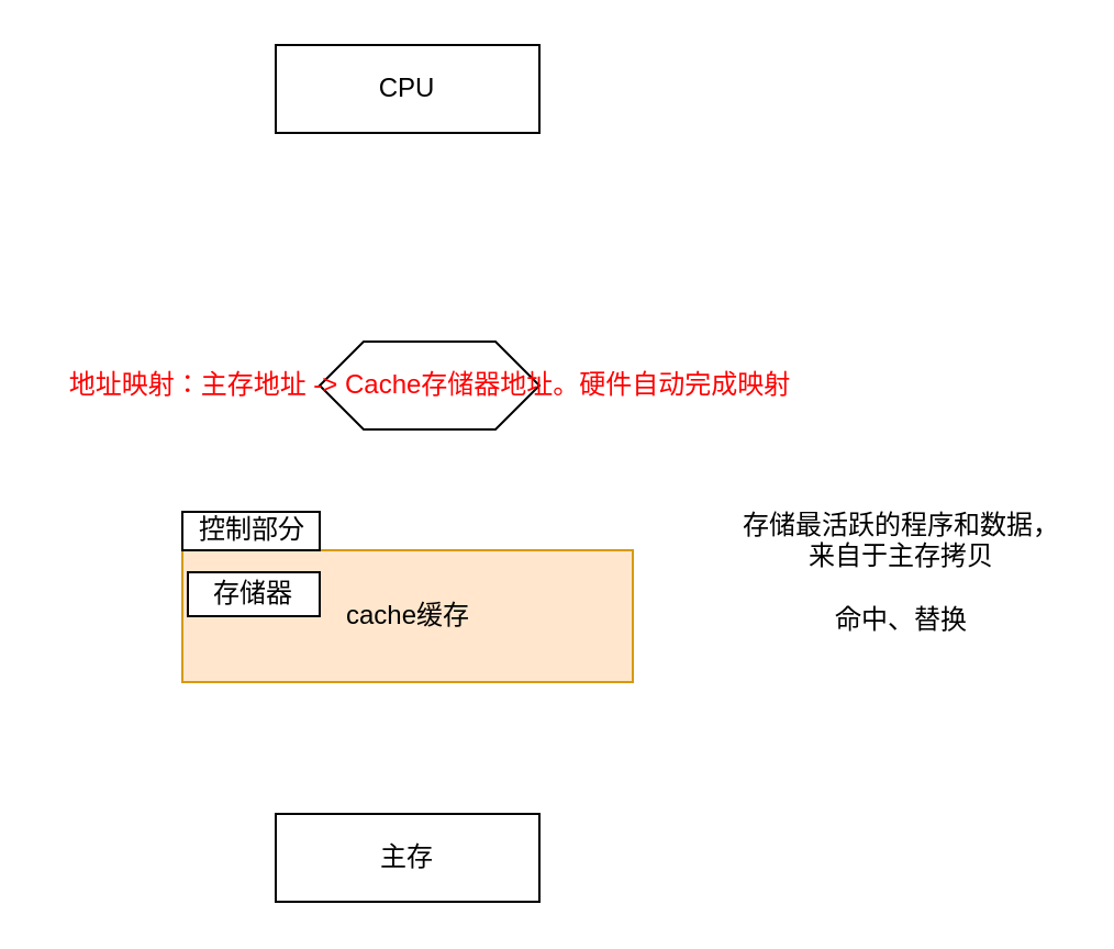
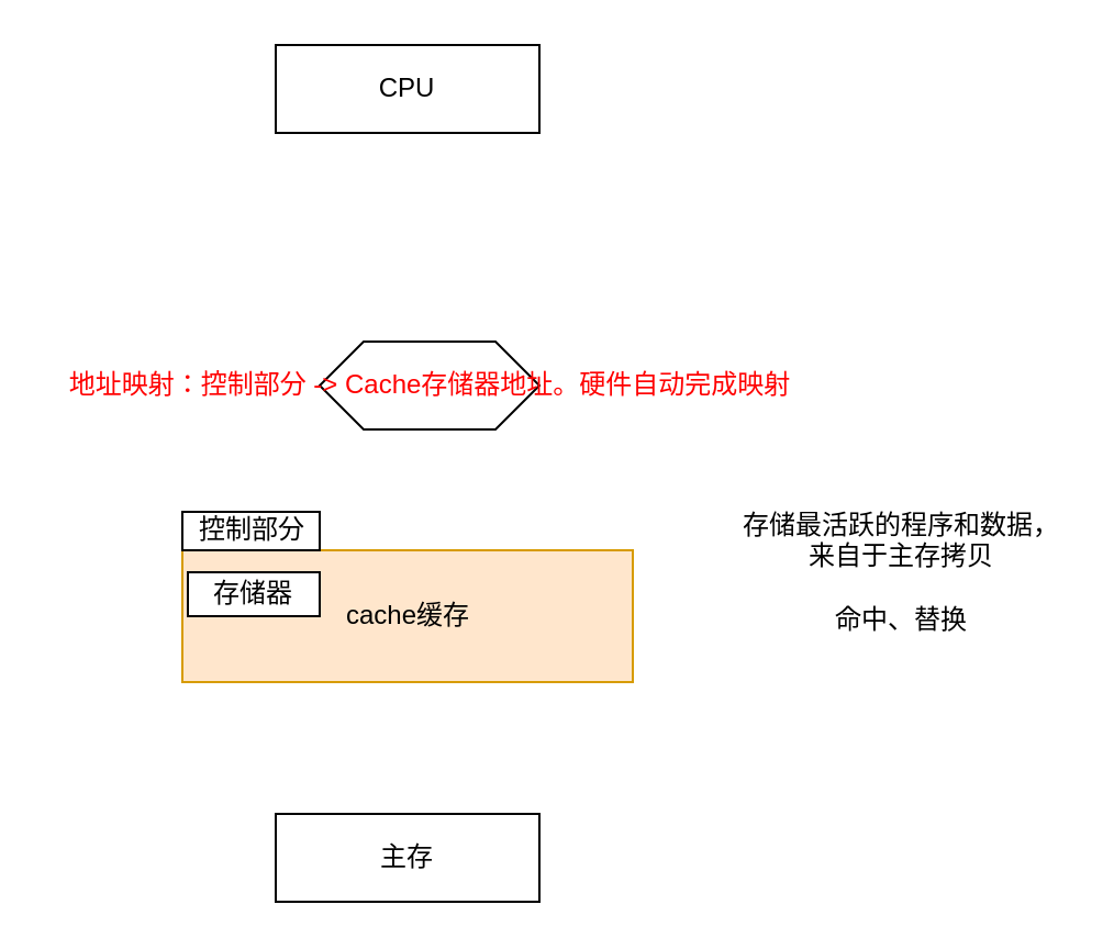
  <mxCell id="0" />
  <mxCell id="1" parent="0" />
  <mxCell id="2" value="CPU" style="rounded=0;whiteSpace=wrap;html=1;" vertex="1" parent="1"><mxGeometry x="125" y="20" width="120" height="40" as="geometry" /></mxCell>
  <mxCell id="3" value="主存" style="rounded=0;whiteSpace=wrap;html=1;" vertex="1" parent="1"><mxGeometry x="125" y="370" width="120" height="40" as="geometry" /></mxCell>
  <mxCell id="4" value="cache缓存" style="rounded=0;whiteSpace=wrap;html=1;fillColor=#ffe6cc;strokeColor=#d79b00;" vertex="1" parent="1"><mxGeometry x="82.5" y="250" width="205" height="60" as="geometry" /></mxCell>
  <mxCell id="5" value="存储最活跃的程序和数据，来自于主存拷贝&lt;br&gt;&lt;br&gt;命中、替换" style="text;html=1;strokeColor=none;fillColor=none;align=center;verticalAlign=middle;whiteSpace=wrap;rounded=0;" vertex="1" parent="1"><mxGeometry x="335" y="227.5" width="150" height="65" as="geometry" /></mxCell>
  <mxCell id="6" value="控制部分" style="rounded=0;whiteSpace=wrap;html=1;" vertex="1" parent="1"><mxGeometry x="82.5" y="232.5" width="62.5" height="17.5" as="geometry" /></mxCell>
  <mxCell id="7" value="存储器" style="rounded=0;whiteSpace=wrap;html=1;" vertex="1" parent="1"><mxGeometry x="85" y="260" width="60" height="20" as="geometry" /></mxCell>
  <mxCell id="8" value="" style="shape=hexagon;perimeter=hexagonPerimeter2;whiteSpace=wrap;html=1;fixedSize=1;" vertex="1" parent="1"><mxGeometry x="145" y="155" width="100" height="40" as="geometry" /></mxCell>
- <mxCell id="9" value="&lt;font color=&quot;#ff0000&quot;&gt;地址映射：主存地址 -&amp;gt; Cache存储器地址。硬件自动完成映射&lt;/font&gt;" style="text;html=1;align=center;verticalAlign=middle;resizable=0;points=[];autosize=1;strokeColor=none;fillColor=none;" vertex="1" parent="1"><mxGeometry x="20" y="160" width="350" height="30" as="geometry" /></mxCell>
+ <mxCell id="9" value="&lt;font color=&quot;#ff0000&quot;&gt;地址映射：控制部分 -&amp;gt; Cache存储器地址。硬件自动完成映射&lt;/font&gt;" style="text;html=1;align=center;verticalAlign=middle;resizable=0;points=[];autosize=1;strokeColor=none;fillColor=none;" vertex="1" parent="1"><mxGeometry x="20" y="160" width="350" height="30" as="geometry" /></mxCell>
